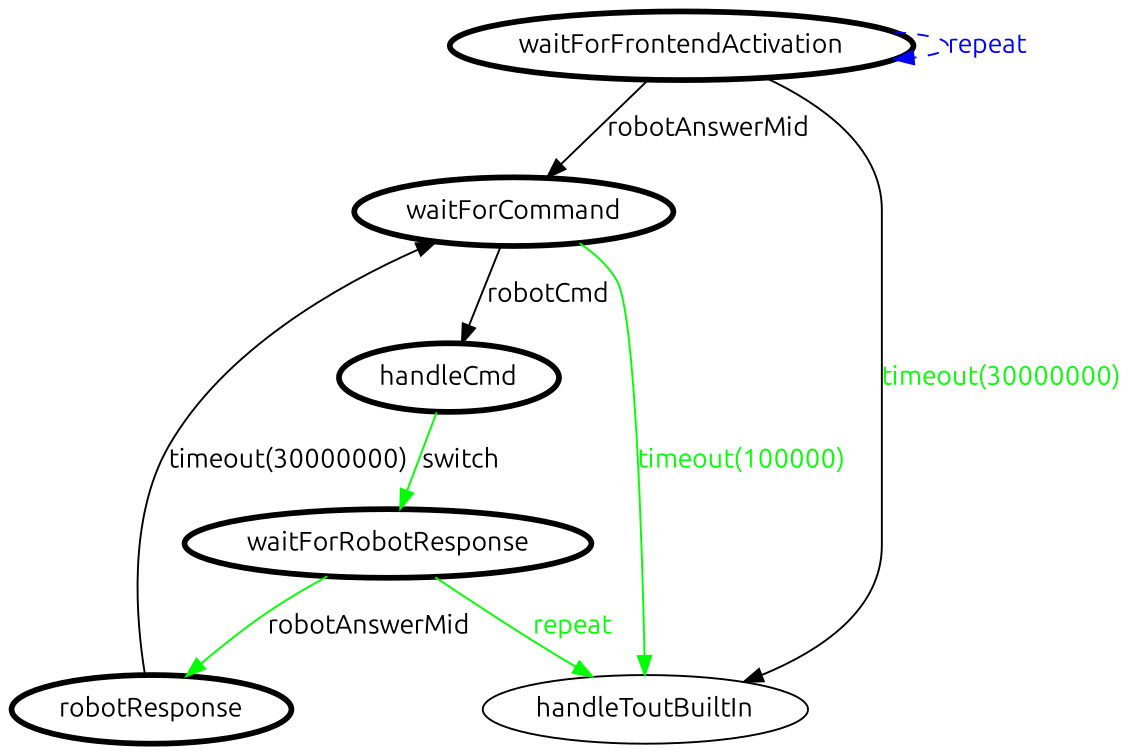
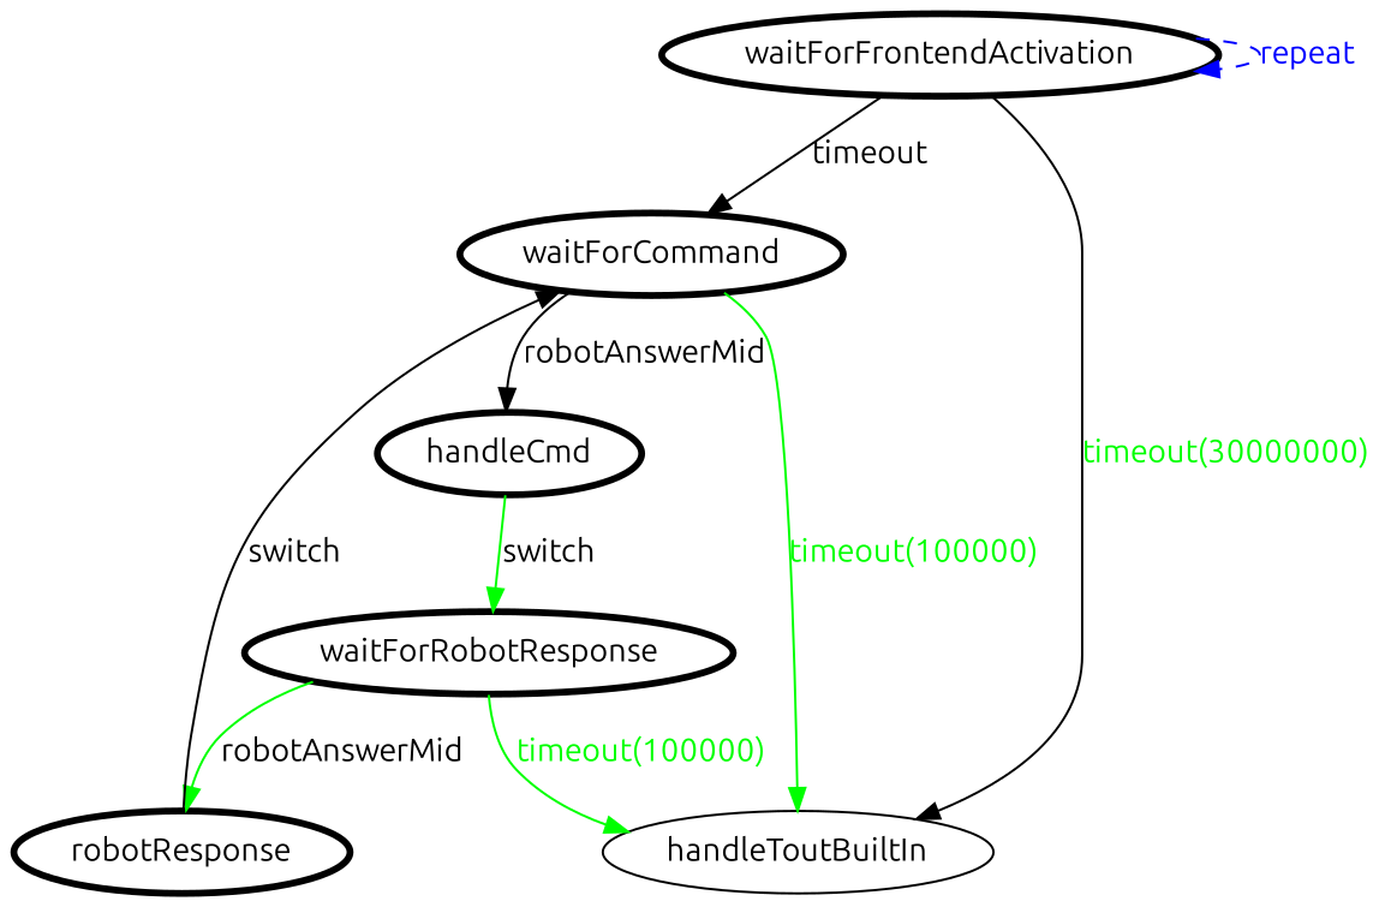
  digraph {
    fontname=Ubuntu
    rankdir=TB
    node [color=black fontcolor=black fontname=Ubuntu penwidth=3]
    edge [color=black fontcolor=black fontname=Ubuntu]
    waitForFrontendActivation
    waitForCommand
    handleToutBuiltIn [color="" fontcolor="" penwidth=""]
    handleCmd
    waitForRobotResponse
    robotResponse
    waitForFrontendActivation -> waitForFrontendActivation [color=blue fontcolor=blue label="repeat " style=dashed]
-   waitForFrontendActivation -> waitForCommand [label=robotAnswerMid]
+   waitForFrontendActivation -> waitForCommand [label=timeout]
    waitForFrontendActivation -> handleToutBuiltIn [fontcolor=green label="timeout(30000000)"]
    waitForCommand -> handleToutBuiltIn [color=green fontcolor=green label="timeout(100000)"]
-   waitForCommand -> handleCmd [label=robotCmd]
+   waitForCommand -> handleCmd [label=robotAnswerMid]
    handleCmd -> waitForRobotResponse [color=green label=switch]
-   waitForRobotResponse -> handleToutBuiltIn [color=green fontcolor=green label="repeat "]
+   waitForRobotResponse -> handleToutBuiltIn [color=green fontcolor=green label="timeout(100000)"]
    waitForRobotResponse -> robotResponse [color=green label=robotAnswerMid]
-   robotResponse -> waitForCommand [label="timeout(30000000)"]
+   robotResponse -> waitForCommand [label=switch]
  }
